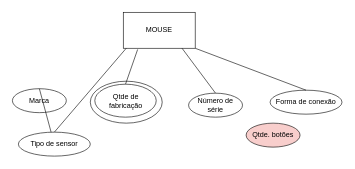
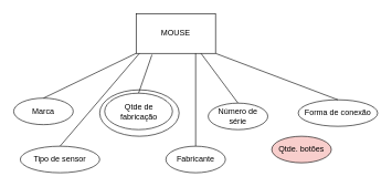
  <mxCell id="0" />
  <mxCell id="1" parent="0" />
  <mxCell id="2" value="MOUSE" style="rounded=0;whiteSpace=wrap;html=1;" vertex="1" parent="1"><mxGeometry x="205" y="20" width="120" height="60" as="geometry" /></mxCell>
  <mxCell id="3" value="Tipo de sensor" style="ellipse;whiteSpace=wrap;html=1;" vertex="1" parent="1"><mxGeometry x="30" y="220" width="120" height="40" as="geometry" /></mxCell>
  <mxCell id="4" value="" style="ellipse;whiteSpace=wrap;html=1;" vertex="1" parent="1"><mxGeometry x="150" y="135" width="120" height="70" as="geometry" /></mxCell>
  <mxCell id="5" value="Qtde de fabricação" style="ellipse;whiteSpace=wrap;html=1;" vertex="1" parent="1"><mxGeometry x="157.5" y="140" width="102.5" height="55" as="geometry" /></mxCell>
+ <mxCell id="6" value="Fabricante" style="ellipse;whiteSpace=wrap;html=1;" vertex="1" parent="1"><mxGeometry x="250" y="220" width="90" height="40" as="geometry" /></mxCell>
  <mxCell id="7" value="Número de série" style="ellipse;whiteSpace=wrap;html=1;" vertex="1" parent="1"><mxGeometry x="314" y="155" width="90" height="40" as="geometry" /></mxCell>
  <mxCell id="8" value="Forma de conexão" style="ellipse;whiteSpace=wrap;html=1;" vertex="1" parent="1"><mxGeometry x="450" y="150" width="120" height="40" as="geometry" /></mxCell>
  <mxCell id="9" value="Marca" style="ellipse;whiteSpace=wrap;html=1;" vertex="1" parent="1"><mxGeometry x="20" y="147.5" width="90" height="40" as="geometry" /></mxCell>
  <mxCell id="10" value="Qtde. botões" style="ellipse;whiteSpace=wrap;html=1;fillColor=#f8cecc;" vertex="1" parent="1"><mxGeometry x="410" y="205" width="90" height="40" as="geometry" /></mxCell>
- <mxCell id="11" value="" style="endArrow=none;html=1;exitX=0.5;exitY=0;exitDx=0;exitDy=0;" edge="1" parent="1" source="9" target="3"><mxGeometry width="50" height="50" relative="1" as="geometry"><mxPoint x="40" y="100" as="sourcePoint" /><mxPoint x="90" y="50" as="targetPoint" /></mxGeometry></mxCell>
+ <mxCell id="11" value="" style="endArrow=none;html=1;exitX=0.5;exitY=0;exitDx=0;exitDy=0;entryX=0;entryY=1;entryDx=0;entryDy=0;" edge="1" parent="1" source="9" target="2"><mxGeometry width="50" height="50" relative="1" as="geometry"><mxPoint x="40" y="100" as="sourcePoint" /><mxPoint x="90" y="50" as="targetPoint" /></mxGeometry></mxCell>
  <mxCell id="12" value="" style="endArrow=none;html=1;exitX=0.5;exitY=0;exitDx=0;exitDy=0;" edge="1" parent="1" source="3"><mxGeometry width="50" height="50" relative="1" as="geometry"><mxPoint x="160" y="160" as="sourcePoint" /><mxPoint x="210" y="80" as="targetPoint" /></mxGeometry></mxCell>
  <mxCell id="13" value="" style="endArrow=none;html=1;exitX=0.5;exitY=0;exitDx=0;exitDy=0;entryX=0.2;entryY=1.033;entryDx=0;entryDy=0;entryPerimeter=0;" edge="1" parent="1" source="5" target="2"><mxGeometry width="50" height="50" relative="1" as="geometry"><mxPoint x="210" y="120" as="sourcePoint" /><mxPoint x="310" y="90" as="targetPoint" /></mxGeometry></mxCell>
+ <mxCell id="14" value="" style="endArrow=none;html=1;entryX=0.75;entryY=1;entryDx=0;entryDy=0;exitX=0.5;exitY=0;exitDx=0;exitDy=0;" edge="1" parent="1" source="6" target="2"><mxGeometry width="50" height="50" relative="1" as="geometry"><mxPoint x="330" y="140" as="sourcePoint" /><mxPoint x="360" y="70" as="targetPoint" /></mxGeometry></mxCell>
  <mxCell id="15" value="" style="endArrow=none;html=1;exitX=0.817;exitY=1;exitDx=0;exitDy=0;exitPerimeter=0;entryX=0.5;entryY=0;entryDx=0;entryDy=0;" edge="1" parent="1" source="2" target="7"><mxGeometry width="50" height="50" relative="1" as="geometry"><mxPoint x="370" y="110" as="sourcePoint" /><mxPoint x="420" y="60" as="targetPoint" /></mxGeometry></mxCell>
  <mxCell id="16" value="" style="endArrow=none;html=1;exitX=1;exitY=1;exitDx=0;exitDy=0;entryX=0.5;entryY=0;entryDx=0;entryDy=0;" edge="1" parent="1" source="2" target="8"><mxGeometry width="50" height="50" relative="1" as="geometry"><mxPoint x="450" y="80" as="sourcePoint" /><mxPoint x="500" y="30" as="targetPoint" /></mxGeometry></mxCell>
